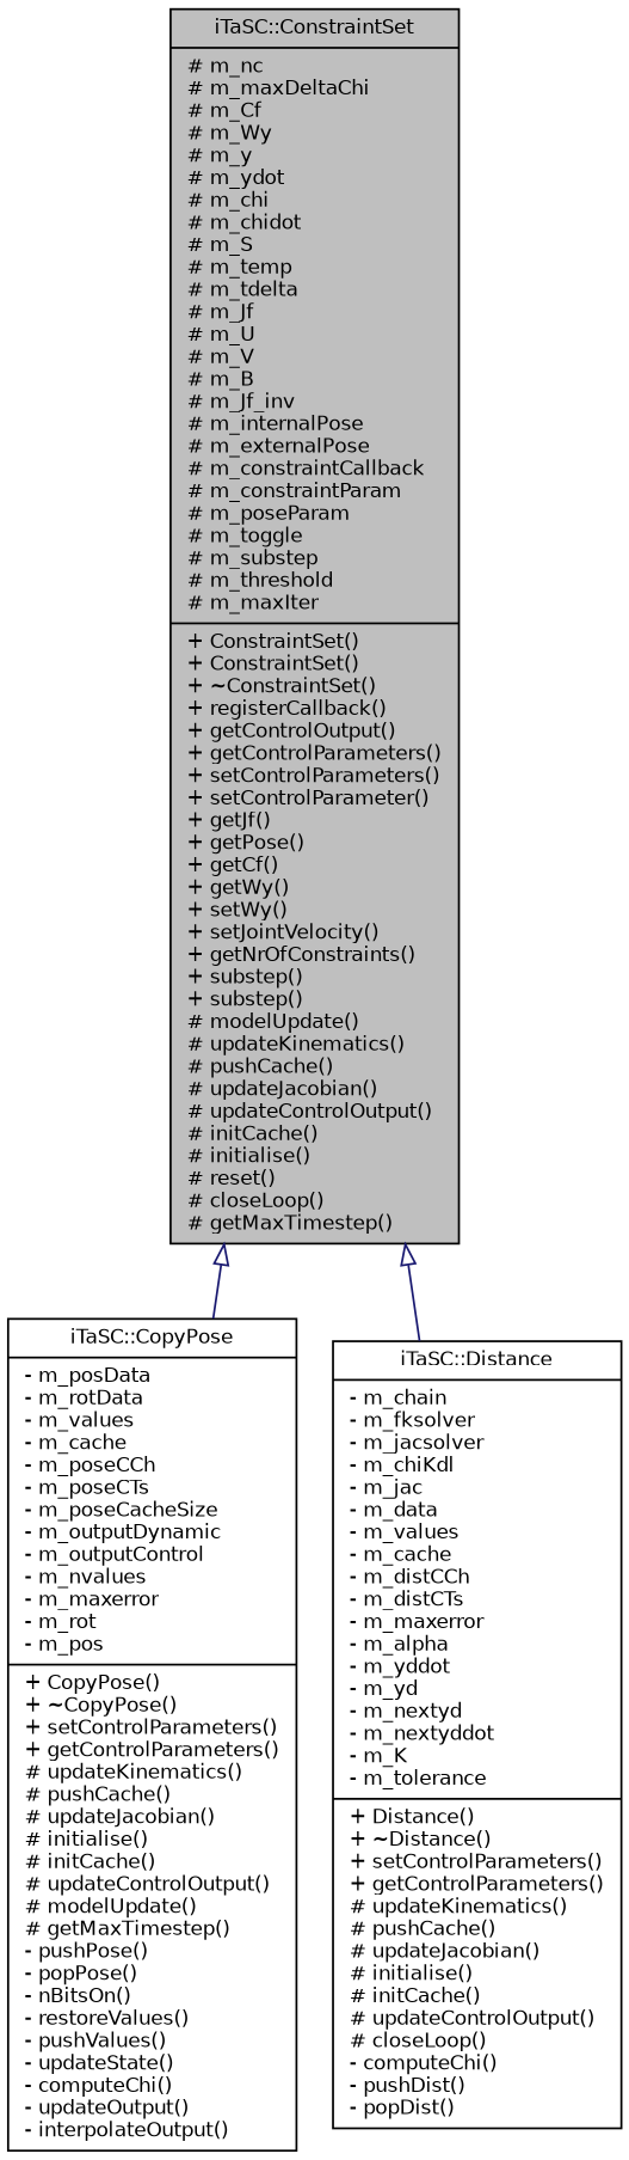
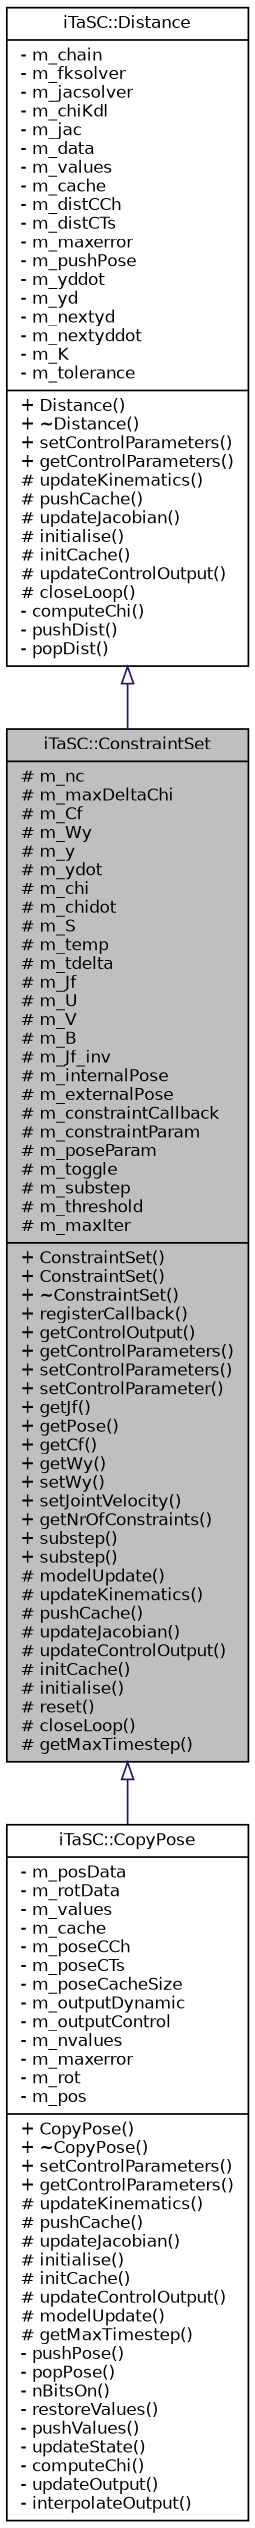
  digraph {
    node [color=black fillcolor=white fontname=Helvetica fontsize=10 shape=record style=filled]
    edge [arrowtail=empty color=midnightblue dir=back fontname=Helvetica fontsize=10 labelfontname=Helvetica labelfontsize=10 style=solid]
    n1 [fillcolor=grey75 fontcolor=black height=0.2 label="{iTaSC::ConstraintSet\n|# m_nc\l# m_maxDeltaChi\l# m_Cf\l# m_Wy\l# m_y\l# m_ydot\l# m_chi\l# m_chidot\l# m_S\l# m_temp\l# m_tdelta\l# m_Jf\l# m_U\l# m_V\l# m_B\l# m_Jf_inv\l# m_internalPose\l# m_externalPose\l# m_constraintCallback\l# m_constraintParam\l# m_poseParam\l# m_toggle\l# m_substep\l# m_threshold\l# m_maxIter\l|+ ConstraintSet()\l+ ConstraintSet()\l+ ~ConstraintSet()\l+ registerCallback()\l+ getControlOutput()\l+ getControlParameters()\l+ setControlParameters()\l+ setControlParameter()\l+ getJf()\l+ getPose()\l+ getCf()\l+ getWy()\l+ setWy()\l+ setJointVelocity()\l+ getNrOfConstraints()\l+ substep()\l+ substep()\l# modelUpdate()\l# updateKinematics()\l# pushCache()\l# updateJacobian()\l# updateControlOutput()\l# initCache()\l# initialise()\l# reset()\l# closeLoop()\l# getMaxTimestep()\l}" width=0.4]
    n2 [height=0.2 label="{iTaSC::CopyPose\n|- m_posData\l- m_rotData\l- m_values\l- m_cache\l- m_poseCCh\l- m_poseCTs\l- m_poseCacheSize\l- m_outputDynamic\l- m_outputControl\l- m_nvalues\l- m_maxerror\l- m_rot\l- m_pos\l|+ CopyPose()\l+ ~CopyPose()\l+ setControlParameters()\l+ getControlParameters()\l# updateKinematics()\l# pushCache()\l# updateJacobian()\l# initialise()\l# initCache()\l# updateControlOutput()\l# modelUpdate()\l# getMaxTimestep()\l- pushPose()\l- popPose()\l- nBitsOn()\l- restoreValues()\l- pushValues()\l- updateState()\l- computeChi()\l- updateOutput()\l- interpolateOutput()\l}" width=0.4]
-   n3 [height=0.2 label="{iTaSC::Distance\n|- m_chain\l- m_fksolver\l- m_jacsolver\l- m_chiKdl\l- m_jac\l- m_data\l- m_values\l- m_cache\l- m_distCCh\l- m_distCTs\l- m_maxerror\l- m_alpha\l- m_yddot\l- m_yd\l- m_nextyd\l- m_nextyddot\l- m_K\l- m_tolerance\l|+ Distance()\l+ ~Distance()\l+ setControlParameters()\l+ getControlParameters()\l# updateKinematics()\l# pushCache()\l# updateJacobian()\l# initialise()\l# initCache()\l# updateControlOutput()\l# closeLoop()\l- computeChi()\l- pushDist()\l- popDist()\l}" width=0.4]
+   n3 [height=0.2 label="{iTaSC::Distance\n|- m_chain\l- m_fksolver\l- m_jacsolver\l- m_chiKdl\l- m_jac\l- m_data\l- m_values\l- m_cache\l- m_distCCh\l- m_distCTs\l- m_maxerror\l- m_pushPose\l- m_yddot\l- m_yd\l- m_nextyd\l- m_nextyddot\l- m_K\l- m_tolerance\l|+ Distance()\l+ ~Distance()\l+ setControlParameters()\l+ getControlParameters()\l# updateKinematics()\l# pushCache()\l# updateJacobian()\l# initialise()\l# initCache()\l# updateControlOutput()\l# closeLoop()\l- computeChi()\l- pushDist()\l- popDist()\l}" width=0.4]
    n1 -> n2
-   n1 -> n3
+   n3 -> n1
  }
